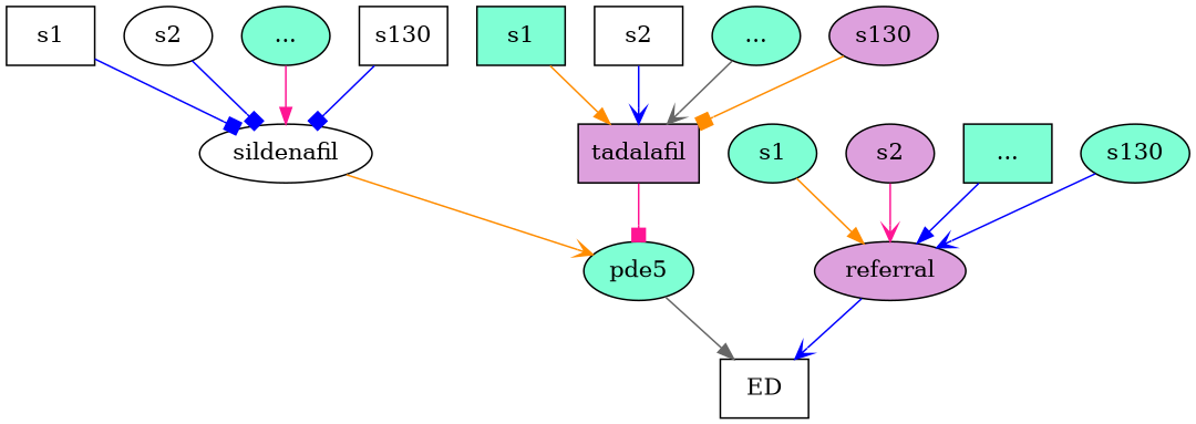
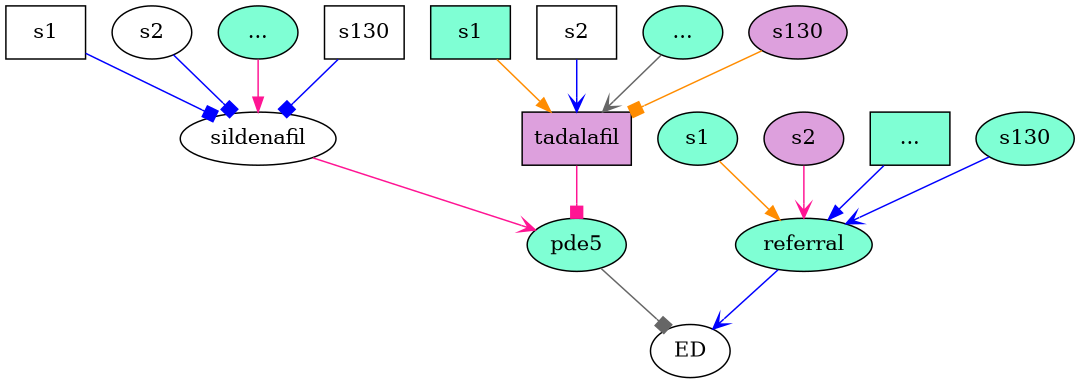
  digraph {
    node [fillcolor=aquamarine shape=ellipse style=filled]
    edge [arrowhead=box color=blue]
    s1 [fillcolor=white shape=box]
    sildenafil [fillcolor=white]
    pde5
-   ED [fillcolor=white shape=box]
+   ED [fillcolor=white]
    s2 [fillcolor=white]
    n6 [label="..."]
    s130 [fillcolor=white shape=box]
    n8 [label=s1 shape=box]
    tadalafil [fillcolor=plum shape=box]
    n10 [fillcolor=white label=s2 shape=box]
    n11 [label="..."]
    n12 [fillcolor=plum label=s130]
    n13 [label=s1]
-   referral [fillcolor=plum]
+   referral
    n15 [fillcolor=plum label=s2]
    n16 [label="..." shape=box]
    n17 [label=s130]
    s1 -> sildenafil
-   sildenafil -> pde5 [arrowhead=vee color=darkorange]
-   pde5 -> ED [arrowhead=normal color=gray40]
+   sildenafil -> pde5 [arrowhead=vee color=deeppink]
+   pde5 -> ED [color=gray40]
    s2 -> sildenafil
    n6 -> sildenafil [arrowhead=normal color=deeppink]
    s130 -> sildenafil
    n8 -> tadalafil [arrowhead=normal color=darkorange]
    tadalafil -> pde5 [color=deeppink]
    n10 -> tadalafil [arrowhead=vee]
    n11 -> tadalafil [arrowhead=vee color=gray40]
    n12 -> tadalafil [color=darkorange]
    n13 -> referral [arrowhead=normal color=darkorange]
    referral -> ED [arrowhead=vee]
    n15 -> referral [arrowhead=vee color=deeppink]
    n16 -> referral [arrowhead=normal]
    n17 -> referral [arrowhead=vee]
  }
